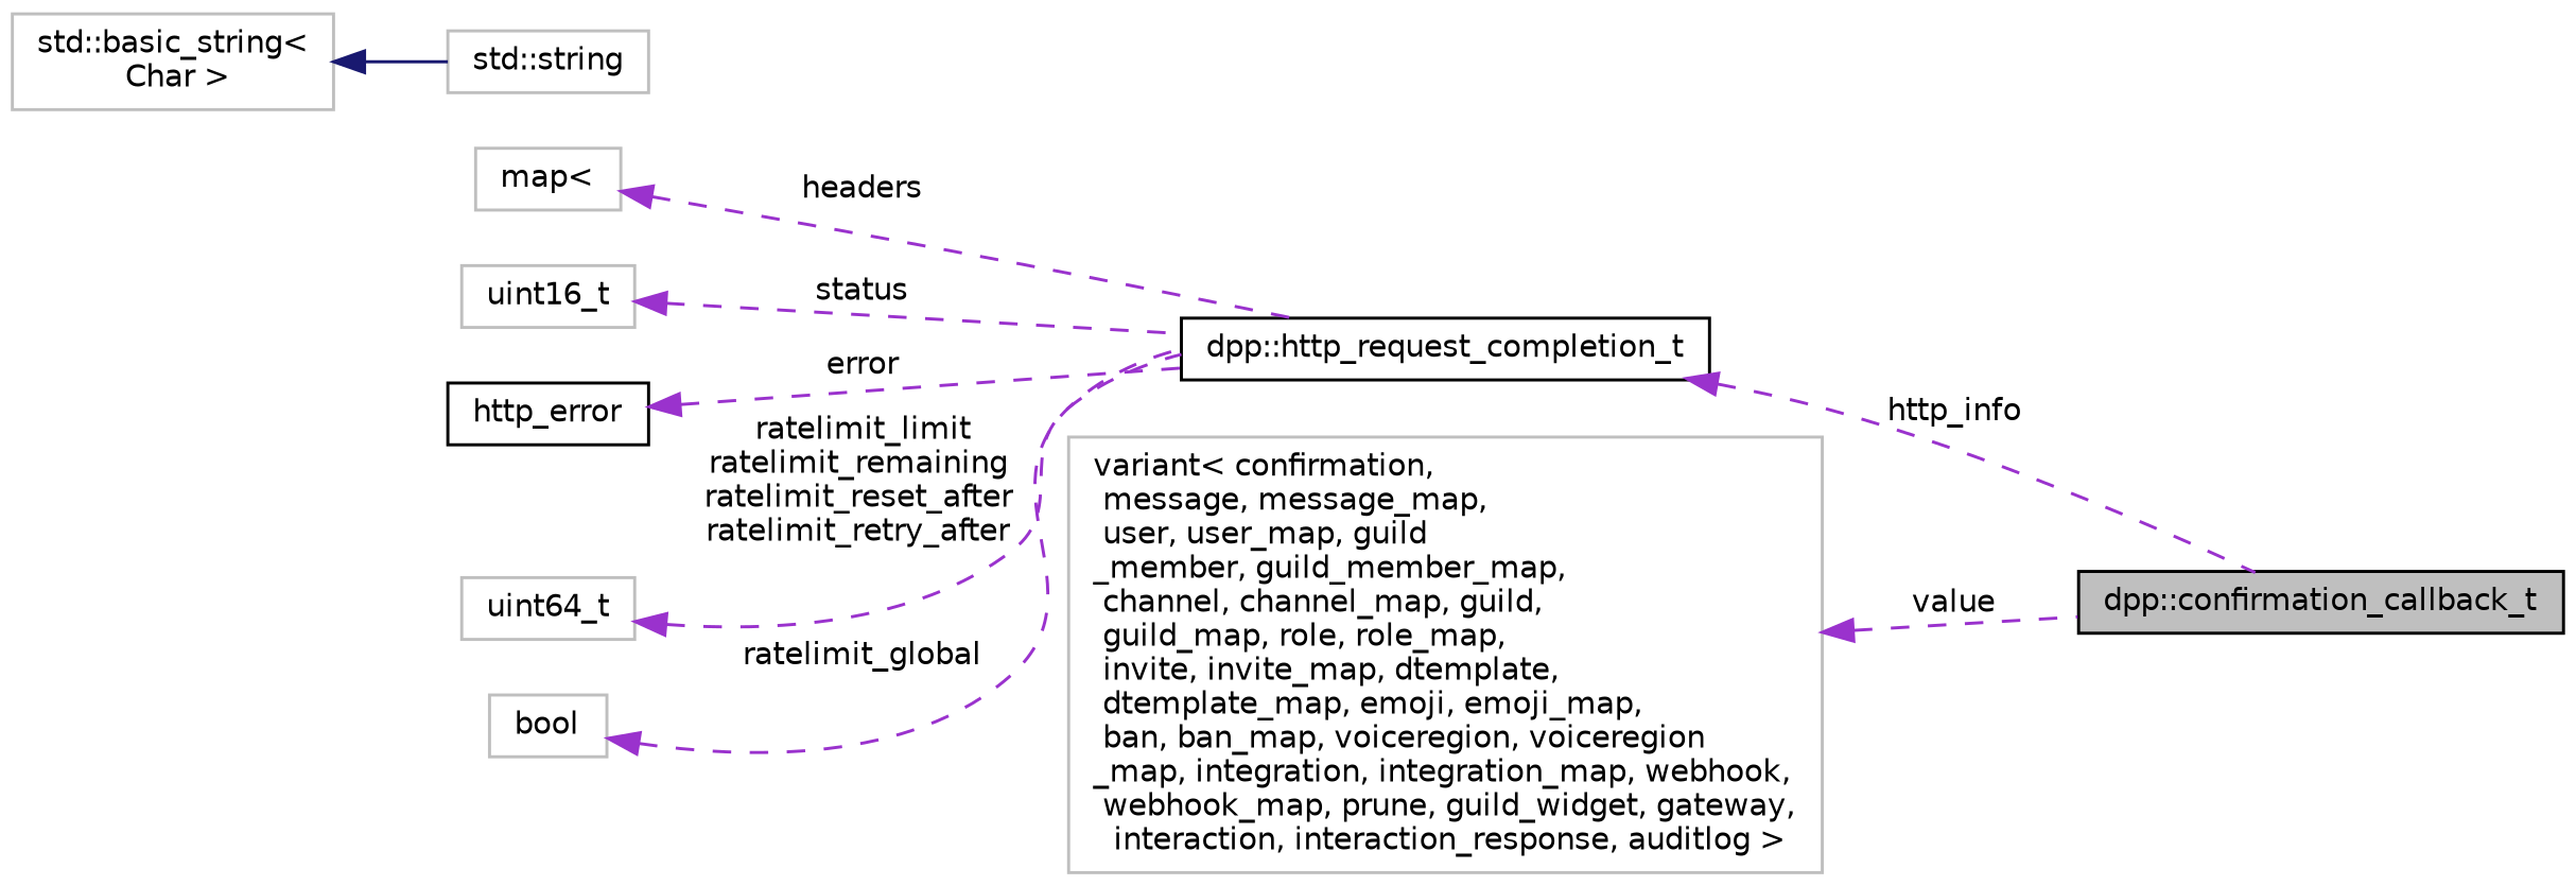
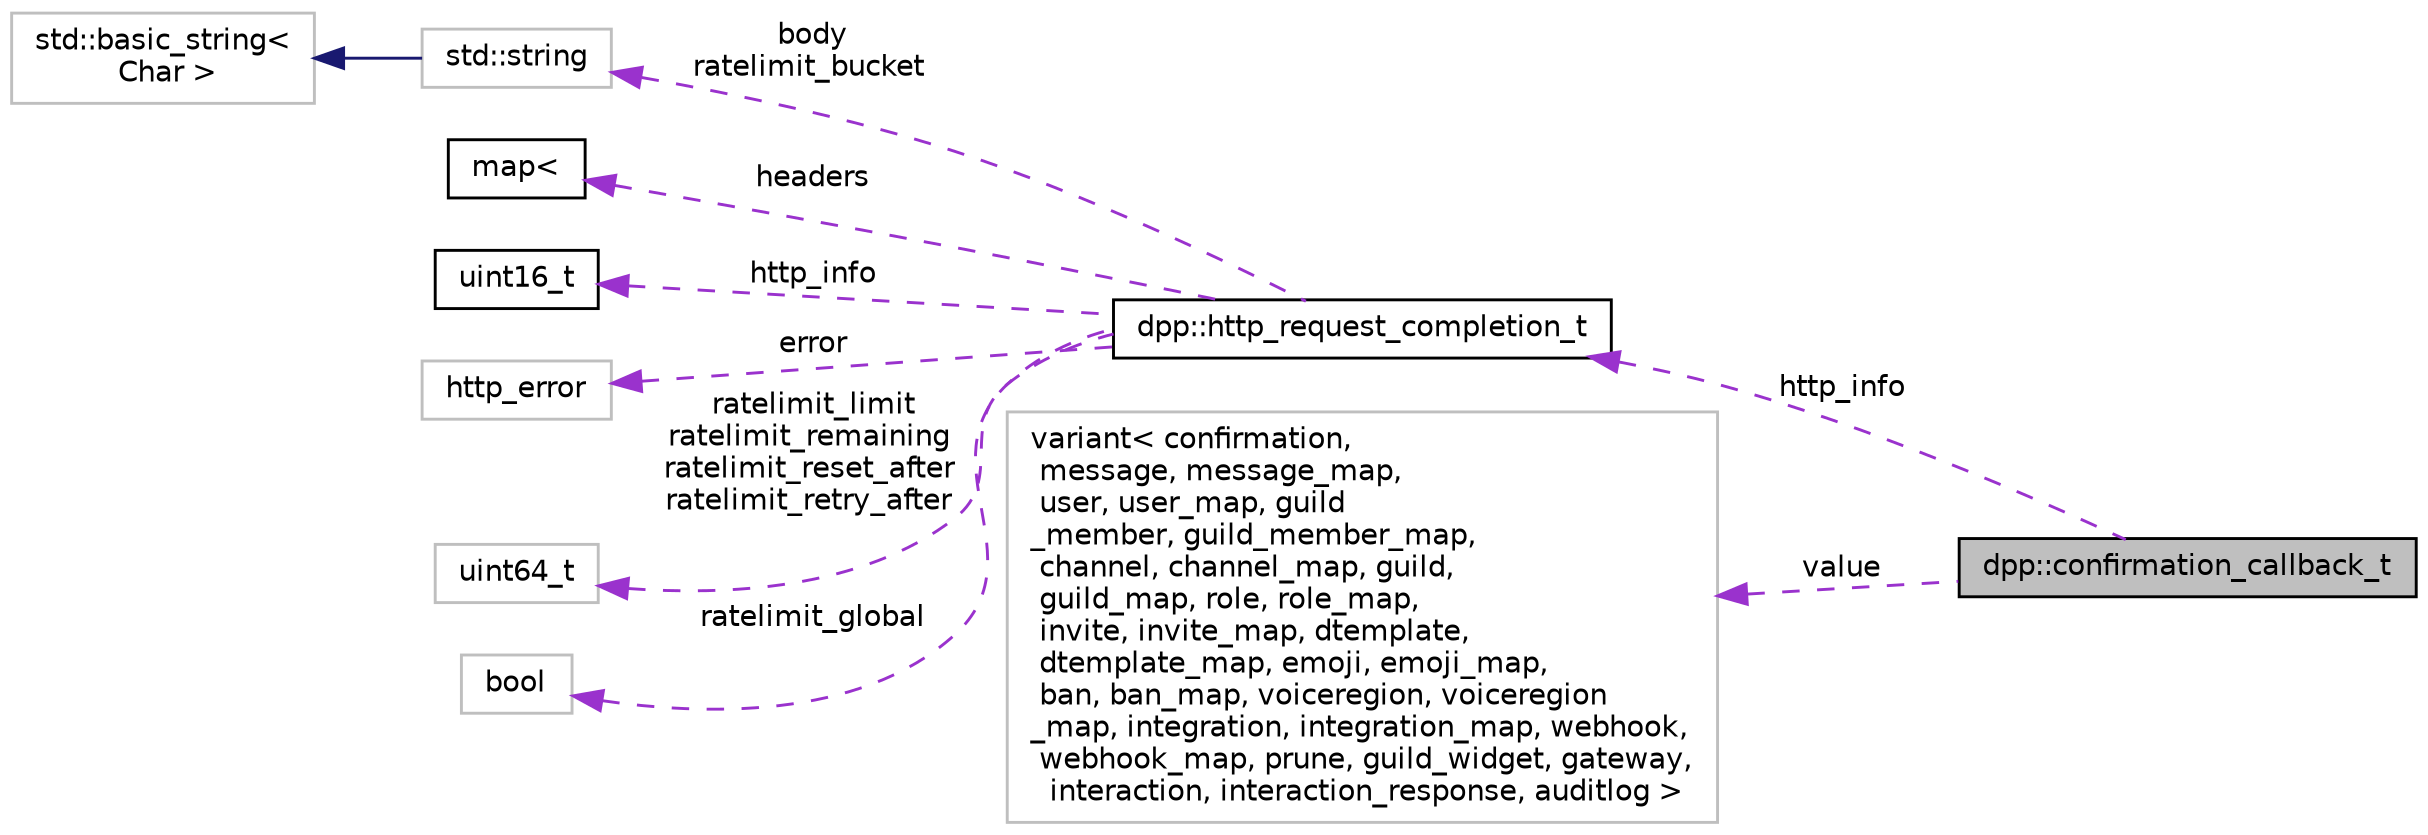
  digraph {
    rankdir=LR
    node [color=grey75 fontname=Helvetica fontsize=10 shape=record]
    edge [color=darkorchid3 dir=back fontname=Helvetica fontsize=10 labelfontname=Helvetica labelfontsize=10 style=dashed]
    n1 [color=black fillcolor=grey75 fontcolor=black height=0.2 label="dpp::confirmation_callback_t" style=filled width=0.4]
    n2 [height=0.2 label="std::string" width=0.4]
    n3 [color=black height=0.2 label="dpp::http_request_completion_t" width=0.4]
    n4 [height=0.2 label="std::basic_string\<\l Char \>" width=0.4]
-   n5 [height=0.2 label="map\<" width=0.4]
-   n6 [height=0.2 label=uint16_t width=0.4]
-   n7 [color=black height=0.2 label=http_error width=0.4]
+   n5 [color=black height=0.2 label="map\<" width=0.4]
+   n6 [color=black height=0.2 label=uint16_t width=0.4]
+   n7 [height=0.2 label=http_error width=0.4]
    n8 [height=0.2 label=uint64_t width=0.4]
    n9 [height=0.2 label=bool width=0.4]
    n10 [height=0.2 label="variant\< confirmation,\l message, message_map,\l user, user_map, guild\l_member, guild_member_map,\l channel, channel_map, guild,\l guild_map, role, role_map,\l invite, invite_map, dtemplate,\l dtemplate_map, emoji, emoji_map,\l ban, ban_map, voiceregion, voiceregion\l_map, integration, integration_map, webhook,\l webhook_map, prune, guild_widget, gateway,\l interaction, interaction_response, auditlog \>" width=0.4]
+   n2 -> n3 [label=" body\nratelimit_bucket"]
    n3 -> n1 [label=" http_info"]
    n4 -> n2 [color=midnightblue style=solid]
    n5 -> n3 [label=" headers"]
-   n6 -> n3 [label=" status"]
+   n6 -> n3 [label=" http_info"]
    n7 -> n3 [label=" error"]
    n8 -> n3 [label=" ratelimit_limit\nratelimit_remaining\nratelimit_reset_after\nratelimit_retry_after"]
    n9 -> n3 [label=" ratelimit_global"]
    n10 -> n1 [label=" value"]
  }
